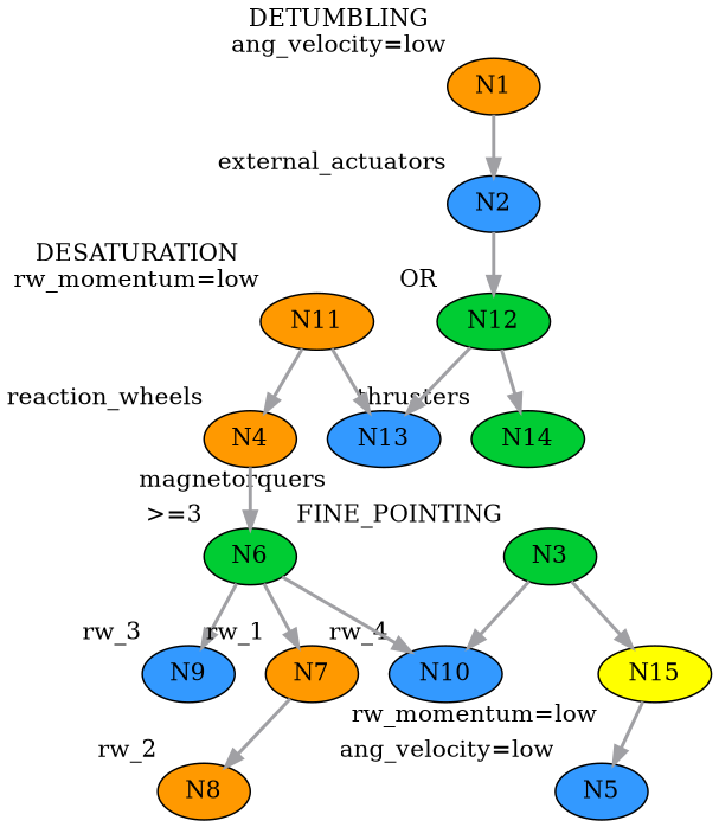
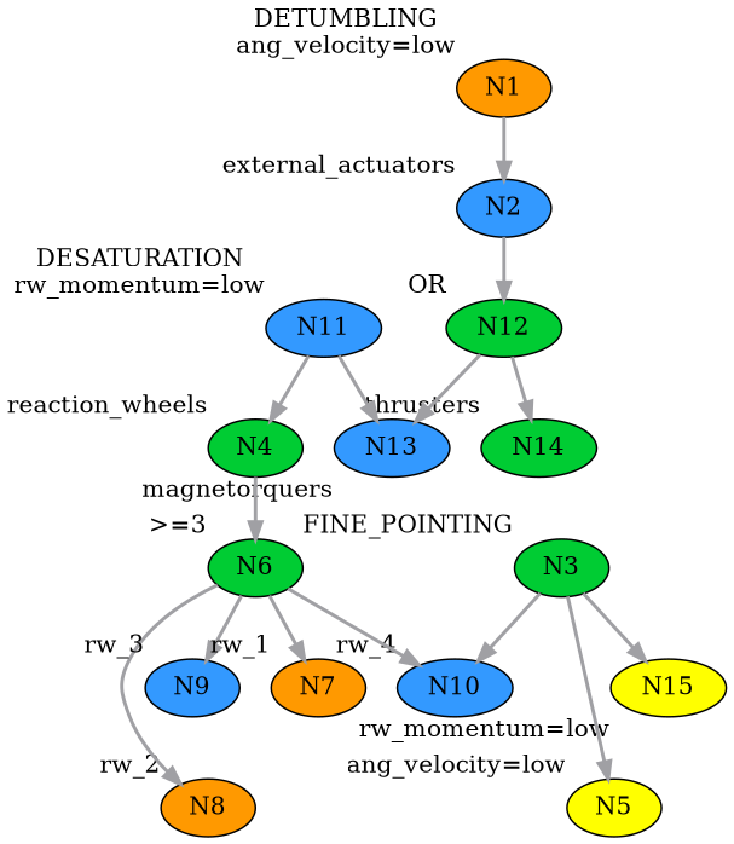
  digraph {
    bgcolor="#ffffff"
    node [color="#000000" fillcolor="#00cc33" penwidth=1 shape=ellipse style=filled]
    edge [color="#a0a0a4" penwidth=2 style=solid weight=2]
    N14 [height=0.152778 width=0.152778 xlabel=thrusters]
    N6 [height=0.152778 width=0.152778 xlabel=">=3"]
    N8 [fillcolor="#ff9900" height=0.152778 width=0.152778 xlabel=rw_2]
    N10 [fillcolor="#3399ff" height=0.152778 width=0.152778 xlabel=rw_4]
    N9 [fillcolor="#3399ff" height=0.152778 width=0.152778 xlabel=rw_3]
    N7 [fillcolor="#ff9900" height=0.152778 width=0.152778 xlabel=rw_1]
-   N5 [fillcolor="#3399ff" height=0.152778 width=0.152778 xlabel="ang_velocity=low"]
+   N5 [fillcolor="#ffff00" height=0.152778 width=0.152778 xlabel="ang_velocity=low"]
    N1 [fillcolor="#ff9900" height=0.152778 width=0.152778 xlabel="DETUMBLING\nang_velocity=low"]
    N2 [fillcolor="#3399ff" height=0.152778 width=0.152778 xlabel=external_actuators]
    N12 [height=0.152778 width=0.152778 xlabel=OR]
-   N11 [fillcolor="#ff9900" height=0.152778 width=0.152778 xlabel="DESATURATION\nrw_momentum=low"]
-   N4 [fillcolor="#ff9900" height=0.152778 width=0.152778 xlabel=reaction_wheels]
+   N11 [fillcolor="#3399ff" height=0.152778 width=0.152778 xlabel="DESATURATION\nrw_momentum=low"]
+   N4 [height=0.152778 width=0.152778 xlabel=reaction_wheels]
    N13 [fillcolor="#3399ff" height=0.152778 width=0.152778 xlabel=magnetorquers]
    N15 [fillcolor="#ffff00" height=0.152778 width=0.152778 xlabel="rw_momentum=low"]
    N3 [height=0.152778 width=0.152778 xlabel=FINE_POINTING]
-   N7 -> N8
+   N6 -> N8
    N6 -> N10
    N6 -> N9
    N6 -> N7
    N1 -> N2
    N2 -> N12
    N12 -> N14
    N12 -> N13
    N11 -> N4
    N11 -> N13
    N4 -> N6
    N3 -> N10
-   N15 -> N5
+   N3 -> N5
    N3 -> N15
  }
